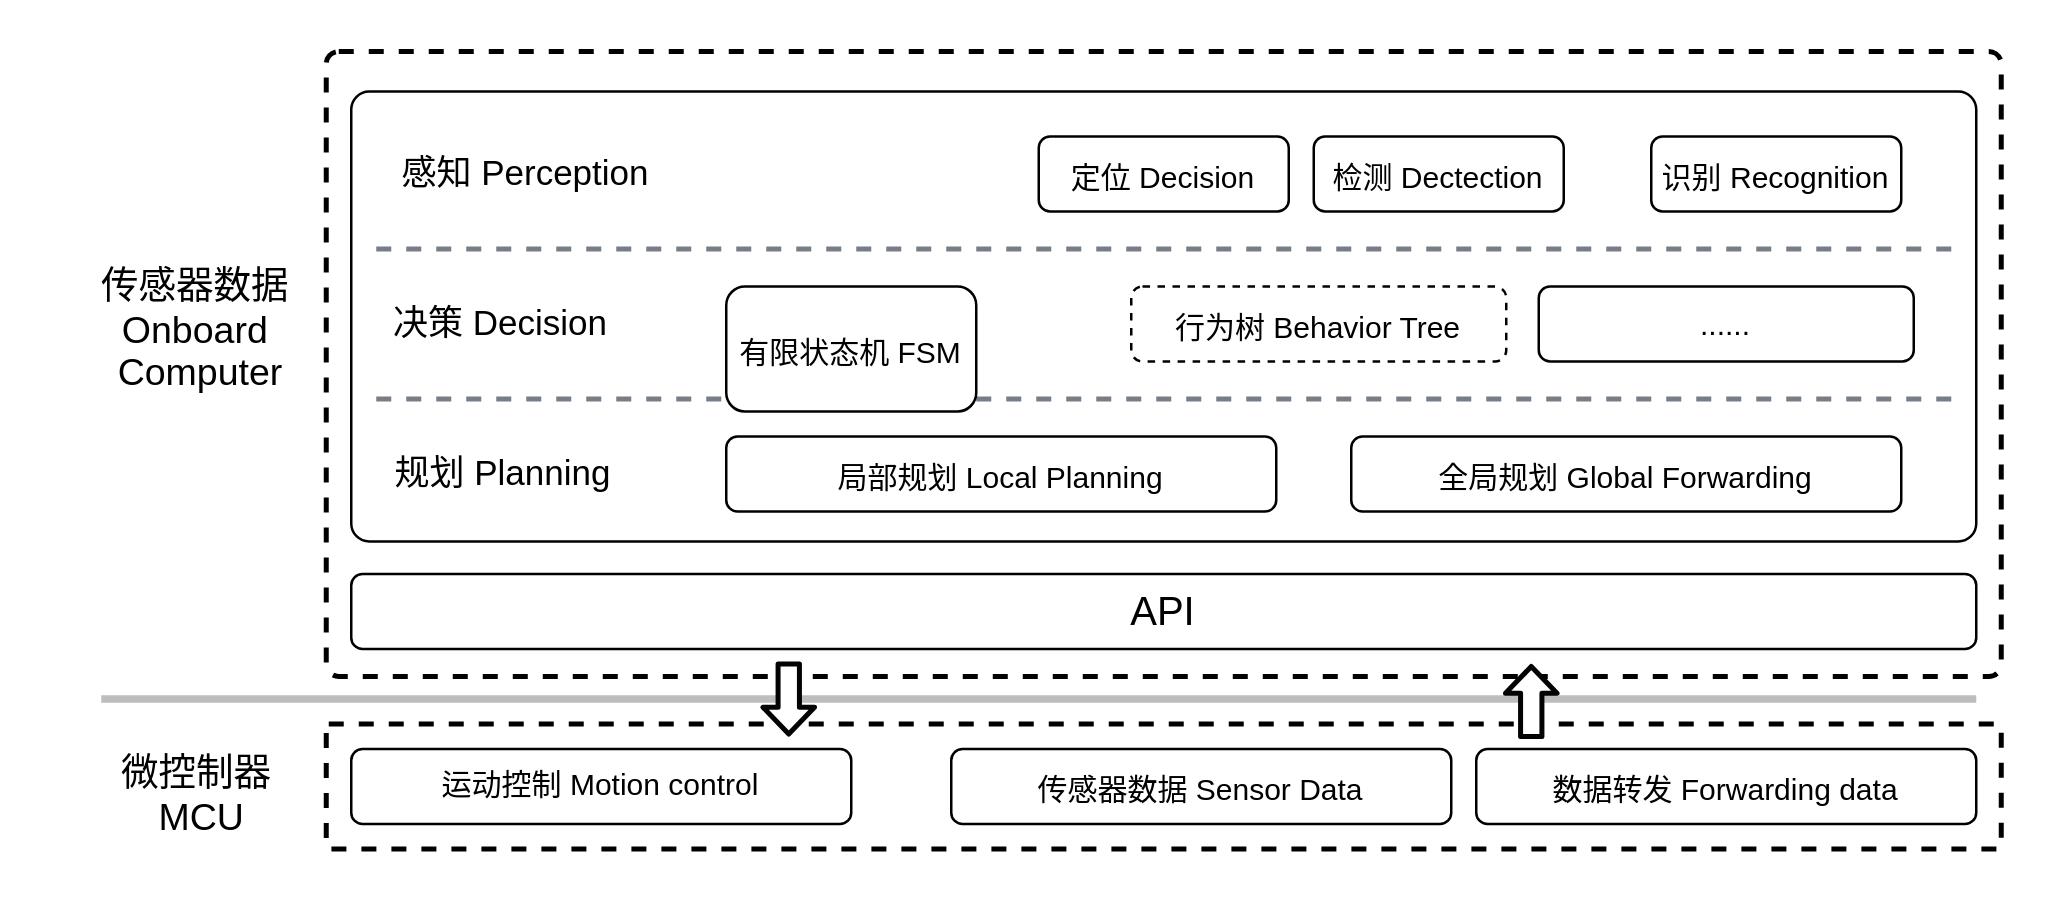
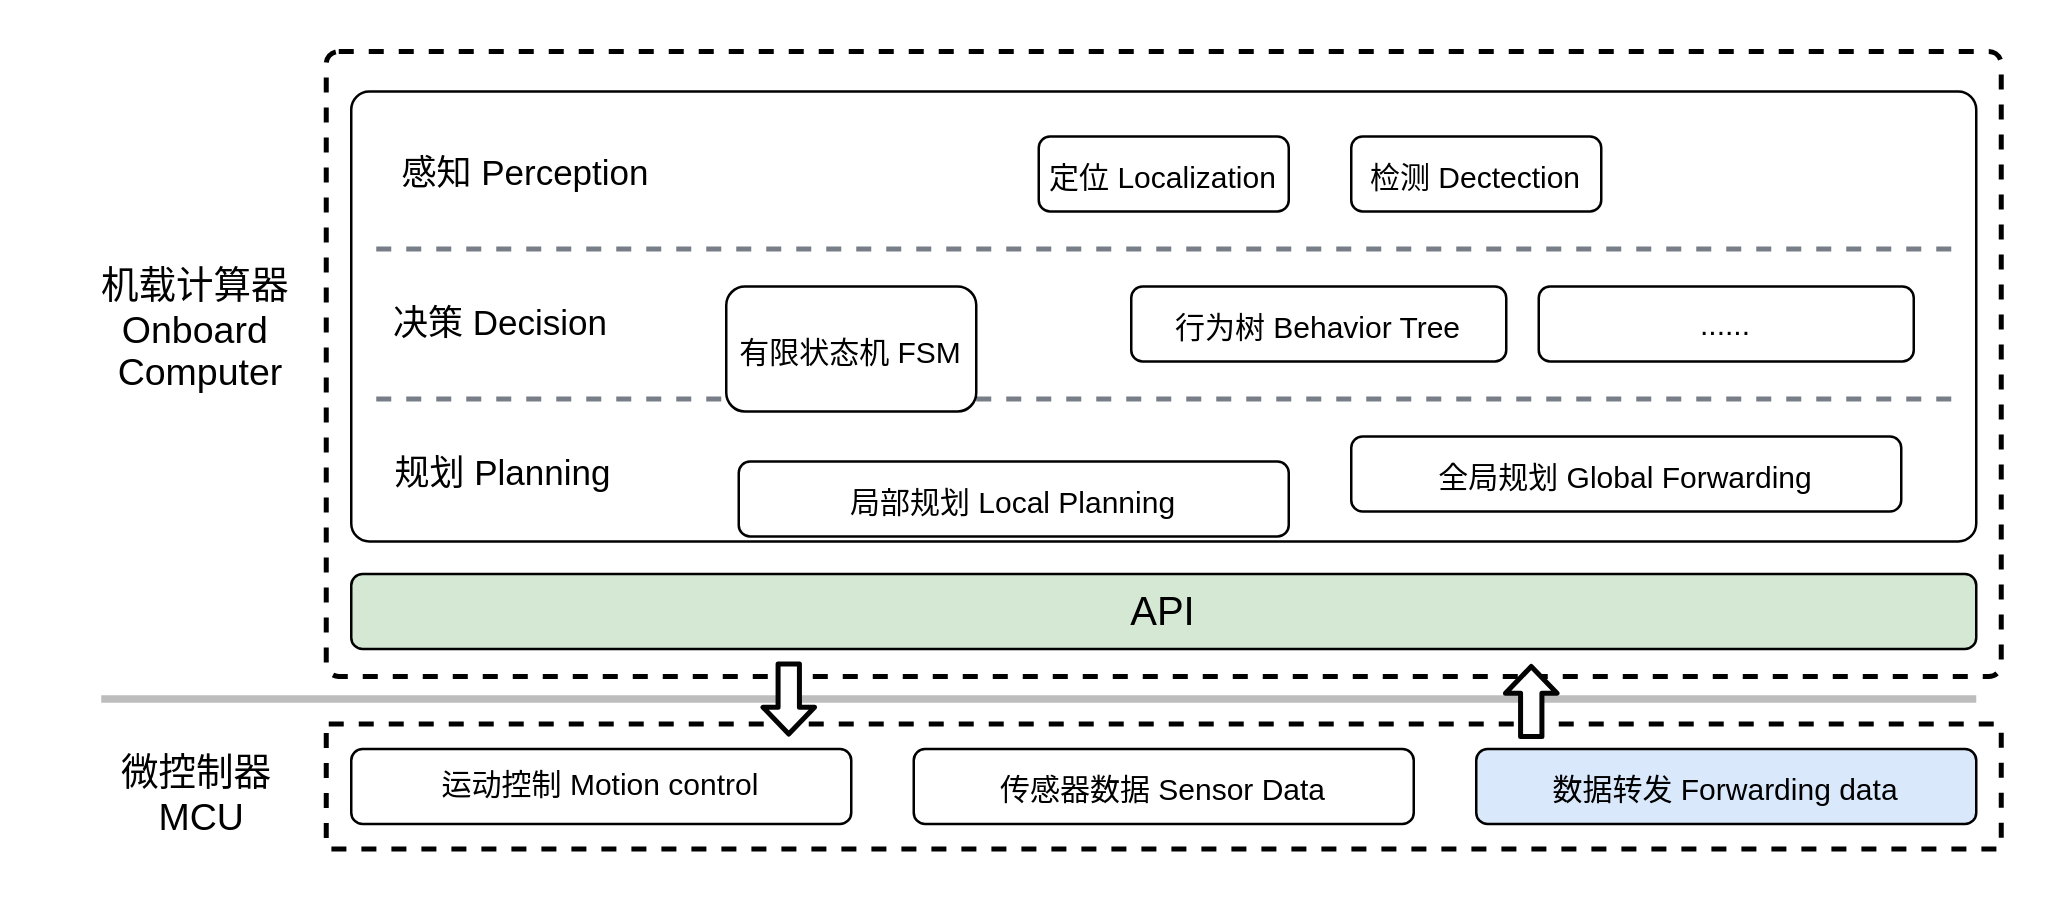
  <mxCell id="0" />
  <mxCell id="1" parent="0" />
  <mxCell id="2" value="" style="rounded=1;whiteSpace=wrap;html=1;dashed=1;arcSize=2;strokeWidth=2;" vertex="1" parent="1"><mxGeometry x="130" y="289" width="670" height="50" as="geometry" /></mxCell>
  <mxCell id="3" value="" style="rounded=1;whiteSpace=wrap;html=1;dashed=1;arcSize=2;strokeWidth=2;" vertex="1" parent="1"><mxGeometry x="130" y="20" width="670" height="250" as="geometry" /></mxCell>
  <mxCell id="4" value="" style="rounded=1;whiteSpace=wrap;html=1;arcSize=4;" vertex="1" parent="1"><mxGeometry x="140" y="36" width="650" height="180" as="geometry" /></mxCell>
  <mxCell id="5" value="&lt;font style=&quot;font-size: 14px&quot;&gt;&lt;font style=&quot;font-size: 14px&quot;&gt;感知 P&lt;/font&gt;&lt;span&gt;&lt;font style=&quot;font-size: 14px&quot;&gt;erception&lt;/font&gt;&lt;/span&gt;&lt;/font&gt;" style="text;html=1;strokeColor=none;fillColor=none;align=center;verticalAlign=middle;whiteSpace=wrap;rounded=0;" vertex="1" parent="1"><mxGeometry x="130" y="59" width="160" height="20" as="geometry" /></mxCell>
  <mxCell id="6" value="&lt;font style=&quot;font-size: 14px&quot;&gt;&lt;font style=&quot;font-size: 14px&quot;&gt;决策 &lt;/font&gt;&lt;span&gt;Decision&lt;/span&gt;&lt;/font&gt;" style="text;html=1;strokeColor=none;fillColor=none;align=center;verticalAlign=middle;whiteSpace=wrap;rounded=0;" vertex="1" parent="1"><mxGeometry x="120" y="119" width="160" height="20" as="geometry" /></mxCell>
  <mxCell id="7" value="&lt;font&gt;&lt;font style=&quot;font-size: 14px&quot;&gt;规划 Planning&lt;/font&gt;&lt;/font&gt;" style="text;html=1;strokeColor=none;fillColor=none;align=center;verticalAlign=middle;whiteSpace=wrap;rounded=0;" vertex="1" parent="1"><mxGeometry x="121" y="179" width="160" height="20" as="geometry" /></mxCell>
- <mxCell id="8" value="&lt;p class=&quot;p1&quot; style=&quot;margin: 0px ; font-stretch: normal ; line-height: normal&quot;&gt;定位 Decision&lt;/p&gt;" style="rounded=1;whiteSpace=wrap;html=1;" vertex="1" parent="1"><mxGeometry x="415" y="54" width="100" height="30" as="geometry" /></mxCell>
- <mxCell id="9" value="&lt;p class=&quot;p1&quot; style=&quot;margin: 0px ; font-stretch: normal ; line-height: normal&quot;&gt;检测&amp;nbsp;Dectection&lt;/p&gt;" style="rounded=1;whiteSpace=wrap;html=1;" vertex="1" parent="1"><mxGeometry x="525" y="54" width="100" height="30" as="geometry" /></mxCell>
- <mxCell id="10" value="&lt;p class=&quot;p1&quot; style=&quot;margin: 0px ; font-stretch: normal ; line-height: normal&quot;&gt;识别&amp;nbsp;&lt;span&gt;Recognition&lt;/span&gt;&lt;/p&gt;" style="rounded=1;whiteSpace=wrap;html=1;" vertex="1" parent="1"><mxGeometry x="660" y="54" width="100" height="30" as="geometry" /></mxCell>
- <mxCell id="11" value="&lt;p class=&quot;p1&quot; style=&quot;margin: 0px ; font-stretch: normal ; line-height: normal&quot;&gt;局部规划 Local Planning&lt;/p&gt;" style="rounded=1;whiteSpace=wrap;html=1;" vertex="1" parent="1"><mxGeometry x="290" y="174" width="220" height="30" as="geometry" /></mxCell>
+ <mxCell id="8" value="&lt;p class=&quot;p1&quot; style=&quot;margin: 0px ; font-stretch: normal ; line-height: normal&quot;&gt;定位 Localization&lt;/p&gt;" style="rounded=1;whiteSpace=wrap;html=1;" vertex="1" parent="1"><mxGeometry x="415" y="54" width="100" height="30" as="geometry" /></mxCell>
+ <mxCell id="9" value="&lt;p class=&quot;p1&quot; style=&quot;margin: 0px ; font-stretch: normal ; line-height: normal&quot;&gt;检测&amp;nbsp;Dectection&lt;/p&gt;" style="rounded=1;whiteSpace=wrap;html=1;" vertex="1" parent="1"><mxGeometry x="540" y="54" width="100" height="30" as="geometry" /></mxCell>
+ <mxCell id="11" value="&lt;p class=&quot;p1&quot; style=&quot;margin: 0px ; font-stretch: normal ; line-height: normal&quot;&gt;局部规划 Local Planning&lt;/p&gt;" style="rounded=1;whiteSpace=wrap;html=1;" vertex="1" parent="1"><mxGeometry x="295" y="184" width="220" height="30" as="geometry" /></mxCell>
  <mxCell id="12" value="&lt;p class=&quot;p1&quot; style=&quot;margin: 0px ; font-stretch: normal ; line-height: normal&quot;&gt;全局规划 Global Forwarding&lt;/p&gt;" style="rounded=1;whiteSpace=wrap;html=1;" vertex="1" parent="1"><mxGeometry x="540" y="174" width="220" height="30" as="geometry" /></mxCell>
- <mxCell id="13" value="&lt;font style=&quot;font-size: 16px&quot;&gt;API&lt;/font&gt;" style="rounded=1;whiteSpace=wrap;html=1;" vertex="1" parent="1"><mxGeometry x="140" y="229" width="650" height="30" as="geometry" /></mxCell>
+ <mxCell id="13" value="&lt;font style=&quot;font-size: 16px&quot;&gt;API&lt;/font&gt;" style="rounded=1;whiteSpace=wrap;html=1;fillColor=#d5e8d4;" vertex="1" parent="1"><mxGeometry x="140" y="229" width="650" height="30" as="geometry" /></mxCell>
  <mxCell id="14" value="" style="endArrow=none;dashed=1;html=1;fillColor=#eeeeee;strokeColor=#787E87;strokeWidth=2;" edge="1" parent="1"><mxGeometry width="50" height="50" relative="1" as="geometry"><mxPoint x="150" y="99" as="sourcePoint" /><mxPoint x="780" y="99" as="targetPoint" /></mxGeometry></mxCell>
  <mxCell id="15" value="" style="endArrow=none;dashed=1;html=1;fillColor=#eeeeee;strokeColor=#787E87;strokeWidth=2;" edge="1" parent="1"><mxGeometry width="50" height="50" relative="1" as="geometry"><mxPoint x="150" y="159" as="sourcePoint" /><mxPoint x="780" y="159" as="targetPoint" /></mxGeometry></mxCell>
  <mxCell id="16" value="&amp;nbsp;运动控制&amp;nbsp;Motion control&lt;span class=&quot;Apple-converted-space&quot;&gt;&amp;nbsp;&lt;/span&gt;" style="rounded=1;whiteSpace=wrap;html=1;" vertex="1" parent="1"><mxGeometry x="140" y="299" width="200" height="30" as="geometry" /></mxCell>
- <mxCell id="17" value="&lt;p class=&quot;p1&quot; style=&quot;margin: 0px ; font-stretch: normal ; line-height: normal&quot;&gt;传感器数据 S&lt;span&gt;ensor Data&lt;/span&gt;&lt;/p&gt;" style="rounded=1;whiteSpace=wrap;html=1;" vertex="1" parent="1"><mxGeometry x="380" y="299" width="200" height="30" as="geometry" /></mxCell>
+ <mxCell id="17" value="&lt;p class=&quot;p1&quot; style=&quot;margin: 0px ; font-stretch: normal ; line-height: normal&quot;&gt;传感器数据 S&lt;span&gt;ensor Data&lt;/span&gt;&lt;/p&gt;" style="rounded=1;whiteSpace=wrap;html=1;" vertex="1" parent="1"><mxGeometry x="365" y="299" width="200" height="30" as="geometry" /></mxCell>
  <mxCell id="18" value="&lt;p class=&quot;p1&quot; style=&quot;margin: 0px ; font-stretch: normal ; line-height: normal&quot;&gt;有限状态机 FSM&lt;/p&gt;" style="rounded=1;whiteSpace=wrap;html=1;" vertex="1" parent="1"><mxGeometry x="290" y="114" width="100" height="50" as="geometry" /></mxCell>
- <mxCell id="19" value="&lt;p class=&quot;p1&quot; style=&quot;margin: 0px ; font-stretch: normal ; line-height: normal&quot;&gt;行为树&amp;nbsp;Behavior Tree&lt;/p&gt;" style="rounded=1;whiteSpace=wrap;html=1;dashed=1;" vertex="1" parent="1"><mxGeometry x="452" y="114" width="150" height="30" as="geometry" /></mxCell>
- <mxCell id="20" value="&lt;p class=&quot;p1&quot; style=&quot;margin: 0px ; font-stretch: normal ; line-height: normal&quot;&gt;数据转发&amp;nbsp;&lt;span&gt;Forwarding data&lt;/span&gt;&lt;/p&gt;" style="rounded=1;whiteSpace=wrap;html=1;" vertex="1" parent="1"><mxGeometry x="590" y="299" width="200" height="30" as="geometry" /></mxCell>
+ <mxCell id="19" value="&lt;p class=&quot;p1&quot; style=&quot;margin: 0px ; font-stretch: normal ; line-height: normal&quot;&gt;行为树&amp;nbsp;Behavior Tree&lt;/p&gt;" style="rounded=1;whiteSpace=wrap;html=1;" vertex="1" parent="1"><mxGeometry x="452" y="114" width="150" height="30" as="geometry" /></mxCell>
+ <mxCell id="20" value="&lt;p class=&quot;p1&quot; style=&quot;margin: 0px ; font-stretch: normal ; line-height: normal&quot;&gt;数据转发&amp;nbsp;&lt;span&gt;Forwarding data&lt;/span&gt;&lt;/p&gt;" style="rounded=1;whiteSpace=wrap;html=1;fillColor=#dae8fc;" vertex="1" parent="1"><mxGeometry x="590" y="299" width="200" height="30" as="geometry" /></mxCell>
  <mxCell id="21" value="" style="endArrow=none;html=1;strokeWidth=3;strokeColor=#BDBDBD;" edge="1" parent="1"><mxGeometry width="50" height="50" relative="1" as="geometry"><mxPoint x="40" y="279" as="sourcePoint" /><mxPoint x="790" y="279" as="targetPoint" /></mxGeometry></mxCell>
  <mxCell id="22" value="&lt;p class=&quot;p1&quot; style=&quot;margin: 0px ; font-stretch: normal ; line-height: normal&quot;&gt;......&lt;/p&gt;" style="rounded=1;whiteSpace=wrap;html=1;" vertex="1" parent="1"><mxGeometry x="615" y="114" width="150" height="30" as="geometry" /></mxCell>
  <mxCell id="23" value="" style="shape=flexArrow;endArrow=classic;html=1;strokeWidth=2;strokeColor=#030303;width=7.535;endSize=2.9;endWidth=10.09;fillColor=#ffffff;" edge="1" parent="1"><mxGeometry width="50" height="50" relative="1" as="geometry"><mxPoint x="315" y="264" as="sourcePoint" /><mxPoint x="315" y="294" as="targetPoint" /></mxGeometry></mxCell>
  <mxCell id="24" value="" style="shape=flexArrow;endArrow=classic;html=1;strokeWidth=2;strokeColor=#030303;width=7.535;endSize=2.9;endWidth=10.09;fillColor=#ffffff;" edge="1" parent="1"><mxGeometry width="50" height="50" relative="1" as="geometry"><mxPoint x="612" y="295" as="sourcePoint" /><mxPoint x="612" y="265" as="targetPoint" /></mxGeometry></mxCell>
- <mxCell id="25" value="&lt;p class=&quot;p1&quot; style=&quot;margin: 0px ; font-stretch: normal ; line-height: normal ; font-size: 15px&quot;&gt;&lt;font style=&quot;font-size: 15px&quot;&gt;传感器数据&amp;nbsp;&lt;/font&gt;&lt;/p&gt;&lt;p class=&quot;p1&quot; style=&quot;margin: 0px ; font-stretch: normal ; line-height: normal ; font-size: 15px&quot;&gt;&lt;font style=&quot;font-size: 15px&quot;&gt;Onboard&amp;nbsp;&lt;/font&gt;&lt;/p&gt;&lt;p class=&quot;p1&quot; style=&quot;margin: 0px ; font-stretch: normal ; line-height: normal ; font-size: 15px&quot;&gt;&lt;font style=&quot;font-size: 15px&quot;&gt;Computer&lt;/font&gt;&lt;/p&gt;" style="text;html=1;strokeColor=none;fillColor=none;align=center;verticalAlign=middle;whiteSpace=wrap;rounded=0;" vertex="1" parent="1"><mxGeometry x="20" y="91" width="120" height="76" as="geometry" /></mxCell>
+ <mxCell id="25" value="&lt;p class=&quot;p1&quot; style=&quot;margin: 0px ; font-stretch: normal ; line-height: normal ; font-size: 15px&quot;&gt;&lt;font style=&quot;font-size: 15px&quot;&gt;机载计算器&amp;nbsp;&lt;/font&gt;&lt;/p&gt;&lt;p class=&quot;p1&quot; style=&quot;margin: 0px ; font-stretch: normal ; line-height: normal ; font-size: 15px&quot;&gt;&lt;font style=&quot;font-size: 15px&quot;&gt;Onboard&amp;nbsp;&lt;/font&gt;&lt;/p&gt;&lt;p class=&quot;p1&quot; style=&quot;margin: 0px ; font-stretch: normal ; line-height: normal ; font-size: 15px&quot;&gt;&lt;font style=&quot;font-size: 15px&quot;&gt;Computer&lt;/font&gt;&lt;/p&gt;" style="text;html=1;strokeColor=none;fillColor=none;align=center;verticalAlign=middle;whiteSpace=wrap;rounded=0;" vertex="1" parent="1"><mxGeometry x="20" y="91" width="120" height="76" as="geometry" /></mxCell>
  <mxCell id="26" value="&lt;p class=&quot;p1&quot; style=&quot;margin: 0px ; font-stretch: normal ; line-height: normal ; font-size: 15px&quot;&gt;&lt;font style=&quot;font-size: 15px&quot;&gt;微控制器&amp;nbsp;&lt;/font&gt;&lt;/p&gt;&lt;p class=&quot;p1&quot; style=&quot;margin: 0px ; font-stretch: normal ; line-height: normal ; font-size: 15px&quot;&gt;&lt;font style=&quot;font-size: 15px&quot;&gt;MCU&lt;/font&gt;&lt;/p&gt;" style="text;html=1;strokeColor=none;fillColor=none;align=center;verticalAlign=middle;whiteSpace=wrap;rounded=0;" vertex="1" parent="1"><mxGeometry x="22.5" y="289" width="115" height="52" as="geometry" /></mxCell>
